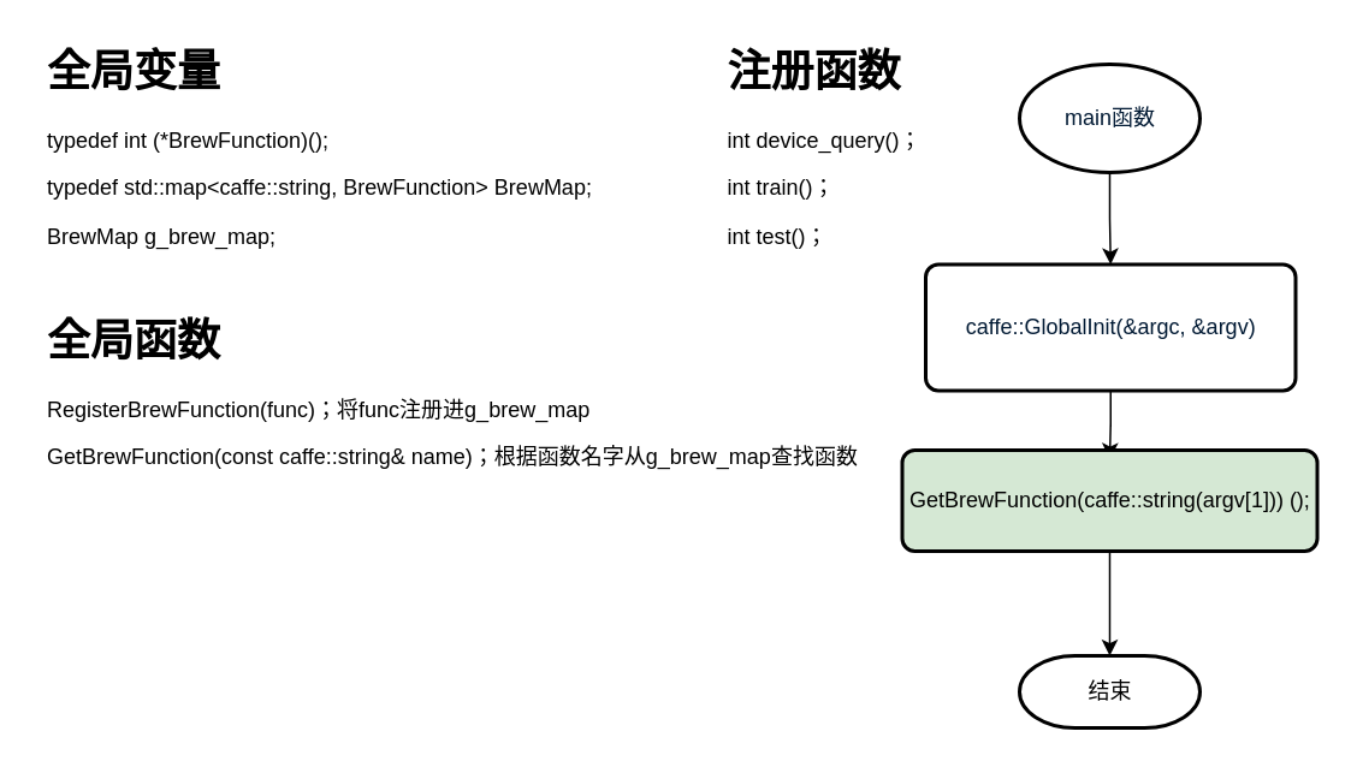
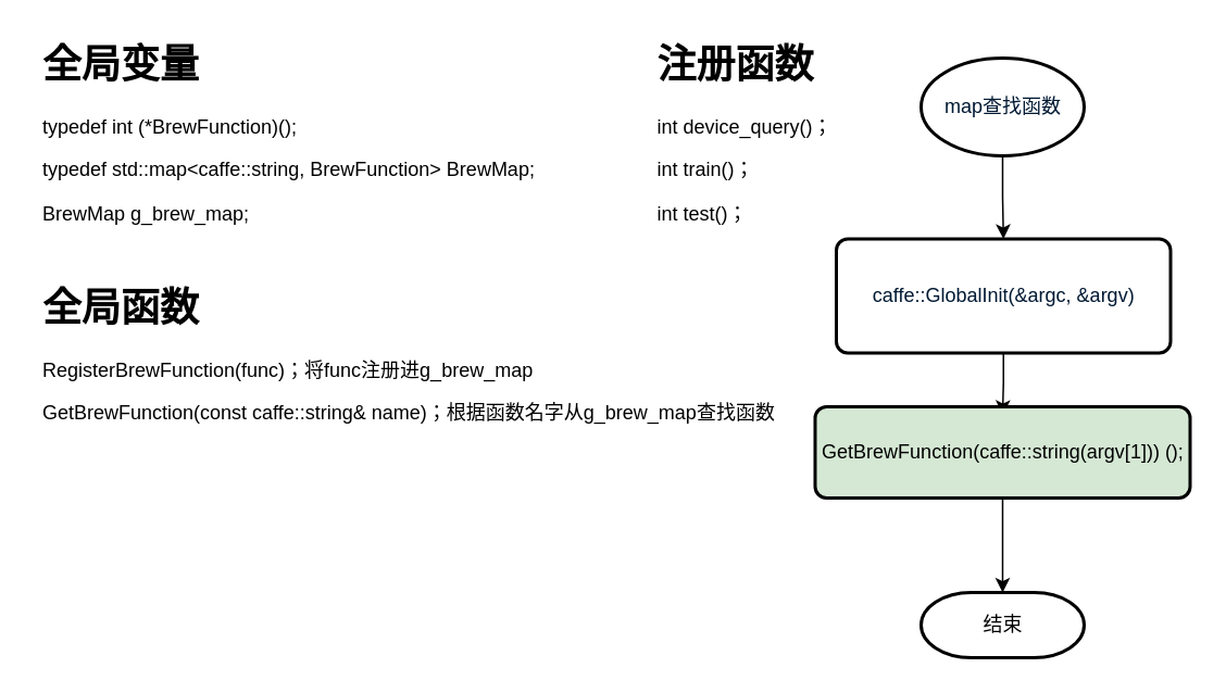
  <mxCell id="0" />
  <mxCell id="1" parent="0" />
  <mxCell id="2" value="&lt;h1&gt;全局变量&lt;/h1&gt;&lt;p&gt;&lt;font style=&quot;font-size: 12px&quot;&gt;typedef int (*BrewFunction)();&lt;/font&gt;&lt;/p&gt;&lt;p&gt;&lt;font style=&quot;font-size: 12px&quot;&gt;typedef std::map&amp;lt;caffe::string, BrewFunction&amp;gt; BrewMap;&lt;br&gt;&lt;/font&gt;&lt;/p&gt;&lt;p&gt;&lt;font style=&quot;font-size: 12px&quot;&gt;BrewMap g_brew_map;&lt;/font&gt;&lt;/p&gt;" style="text;html=1;strokeColor=none;fillColor=none;spacing=5;spacingTop=-20;whiteSpace=wrap;overflow=hidden;rounded=0;" vertex="1" parent="1"><mxGeometry x="20.5" y="20" width="377" height="150" as="geometry" /></mxCell>
  <mxCell id="3" value="&lt;h1&gt;全局函数&lt;/h1&gt;&lt;p&gt;RegisterBrewFunction(func)；将func注册进g_brew_map&lt;/p&gt;&lt;p&gt;GetBrewFunction(const caffe::string&amp;amp; name)；根据函数名字从g_brew_map查找函数&lt;br&gt;&lt;/p&gt;" style="text;html=1;strokeColor=none;fillColor=none;spacing=5;spacingTop=-20;whiteSpace=wrap;overflow=hidden;rounded=0;" vertex="1" parent="1"><mxGeometry x="20.5" y="169" width="469" height="120" as="geometry" /></mxCell>
  <mxCell id="4" value="&lt;h1&gt;注册函数&lt;/h1&gt;&lt;p&gt;int device_query()；&lt;br&gt;&lt;/p&gt;&lt;p&gt;int train()；&lt;br&gt;&lt;/p&gt;&lt;p&gt;int test()；&lt;br&gt;&lt;/p&gt;&lt;p&gt;int time()；&lt;br&gt;&lt;/p&gt;&lt;p&gt;&lt;br&gt;&lt;/p&gt;&lt;p&gt;&lt;br&gt;&lt;/p&gt;" style="text;html=1;strokeColor=none;fillColor=none;spacing=5;spacingTop=-20;whiteSpace=wrap;overflow=hidden;rounded=0;" vertex="1" parent="1"><mxGeometry x="398" y="20" width="150" height="120" as="geometry" /></mxCell>
  <mxCell id="5" style="edgeStyle=orthogonalEdgeStyle;rounded=0;orthogonalLoop=1;jettySize=auto;html=1;entryX=0.5;entryY=0;entryDx=0;entryDy=0;entryPerimeter=0;" edge="1" parent="1" source="6"><mxGeometry relative="1" as="geometry"><mxPoint x="614.5" y="254" as="targetPoint" /></mxGeometry></mxCell>
  <mxCell id="6" value="&lt;span style=&quot;color: rgb(0 , 25 , 51)&quot;&gt;caffe::GlobalInit(&amp;amp;argc, &amp;amp;argv)&lt;/span&gt;" style="rounded=1;whiteSpace=wrap;html=1;absoluteArcSize=1;arcSize=14;strokeWidth=2;" vertex="1" parent="1"><mxGeometry x="512.5" y="146" width="205" height="70" as="geometry" /></mxCell>
  <mxCell id="7" value="" style="edgeStyle=orthogonalEdgeStyle;rounded=0;orthogonalLoop=1;jettySize=auto;html=1;" edge="1" parent="1" source="8" target="6"><mxGeometry relative="1" as="geometry" /></mxCell>
- <mxCell id="8" value="&lt;span style=&quot;color: rgb(0 , 25 , 51)&quot;&gt;main函数&lt;/span&gt;" style="strokeWidth=2;html=1;shape=mxgraph.flowchart.start_1;whiteSpace=wrap;" vertex="1" parent="1"><mxGeometry x="564.5" y="35" width="100" height="60" as="geometry" /></mxCell>
+ <mxCell id="8" value="&lt;span style=&quot;color: rgb(0 , 25 , 51)&quot;&gt;map查找函数&lt;/span&gt;" style="strokeWidth=2;html=1;shape=mxgraph.flowchart.start_1;whiteSpace=wrap;" vertex="1" parent="1"><mxGeometry x="564.5" y="35" width="100" height="60" as="geometry" /></mxCell>
  <mxCell id="9" value="" style="edgeStyle=orthogonalEdgeStyle;rounded=0;orthogonalLoop=1;jettySize=auto;html=1;" edge="1" parent="1" source="10" target="11"><mxGeometry relative="1" as="geometry" /></mxCell>
  <mxCell id="10" value="GetBrewFunction(caffe::string(argv[1])) ();" style="rounded=1;whiteSpace=wrap;html=1;absoluteArcSize=1;arcSize=14;strokeWidth=2;fillColor=#d5e8d4;" vertex="1" parent="1"><mxGeometry x="499.5" y="249" width="230" height="56" as="geometry" /></mxCell>
  <mxCell id="11" value="结束" style="strokeWidth=2;html=1;shape=mxgraph.flowchart.terminator;whiteSpace=wrap;" vertex="1" parent="1"><mxGeometry x="564.5" y="363" width="100" height="40" as="geometry" /></mxCell>
